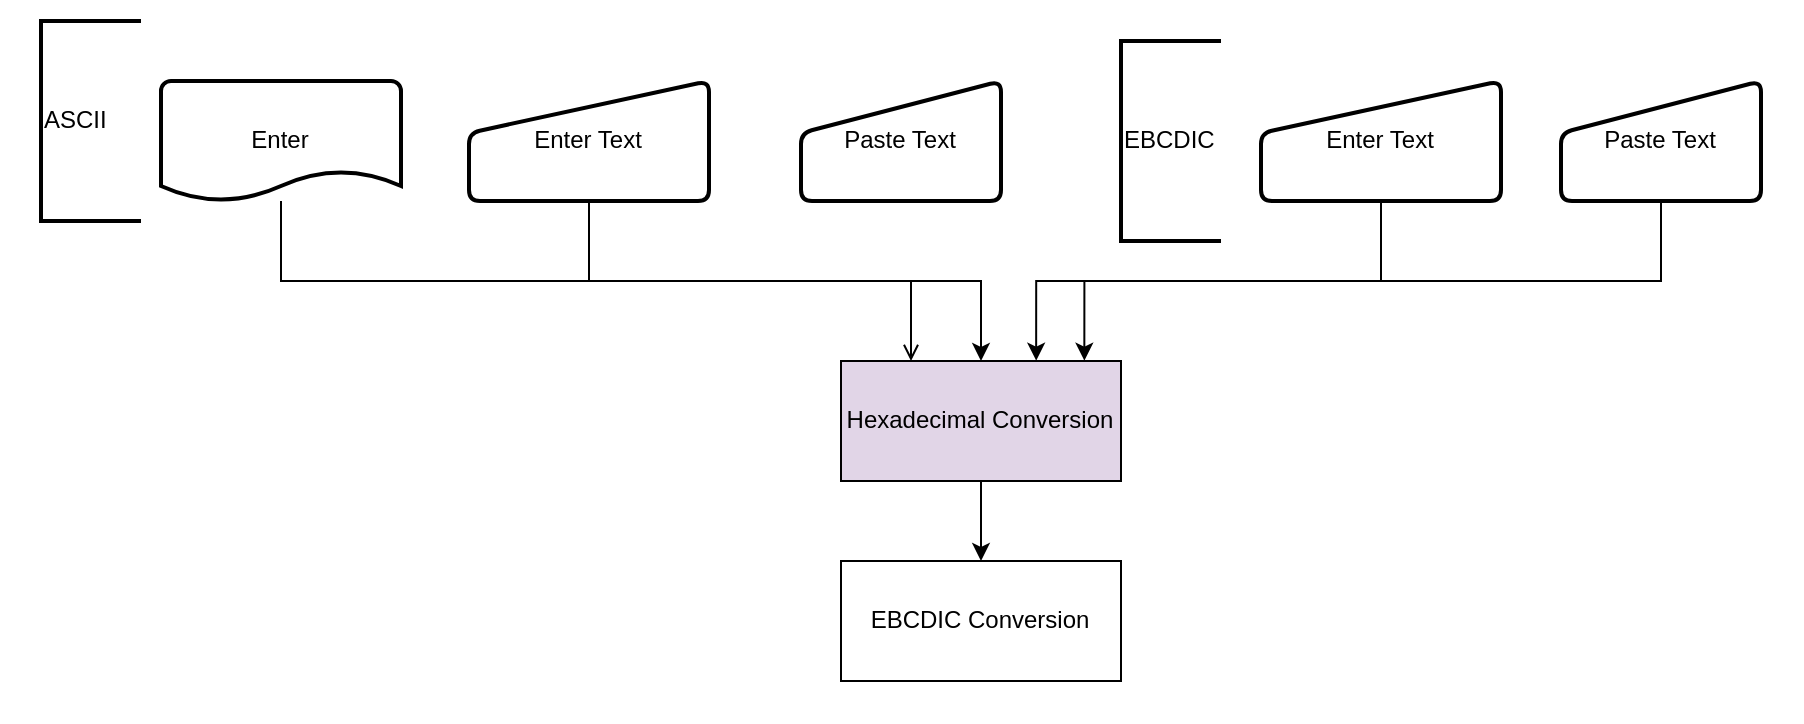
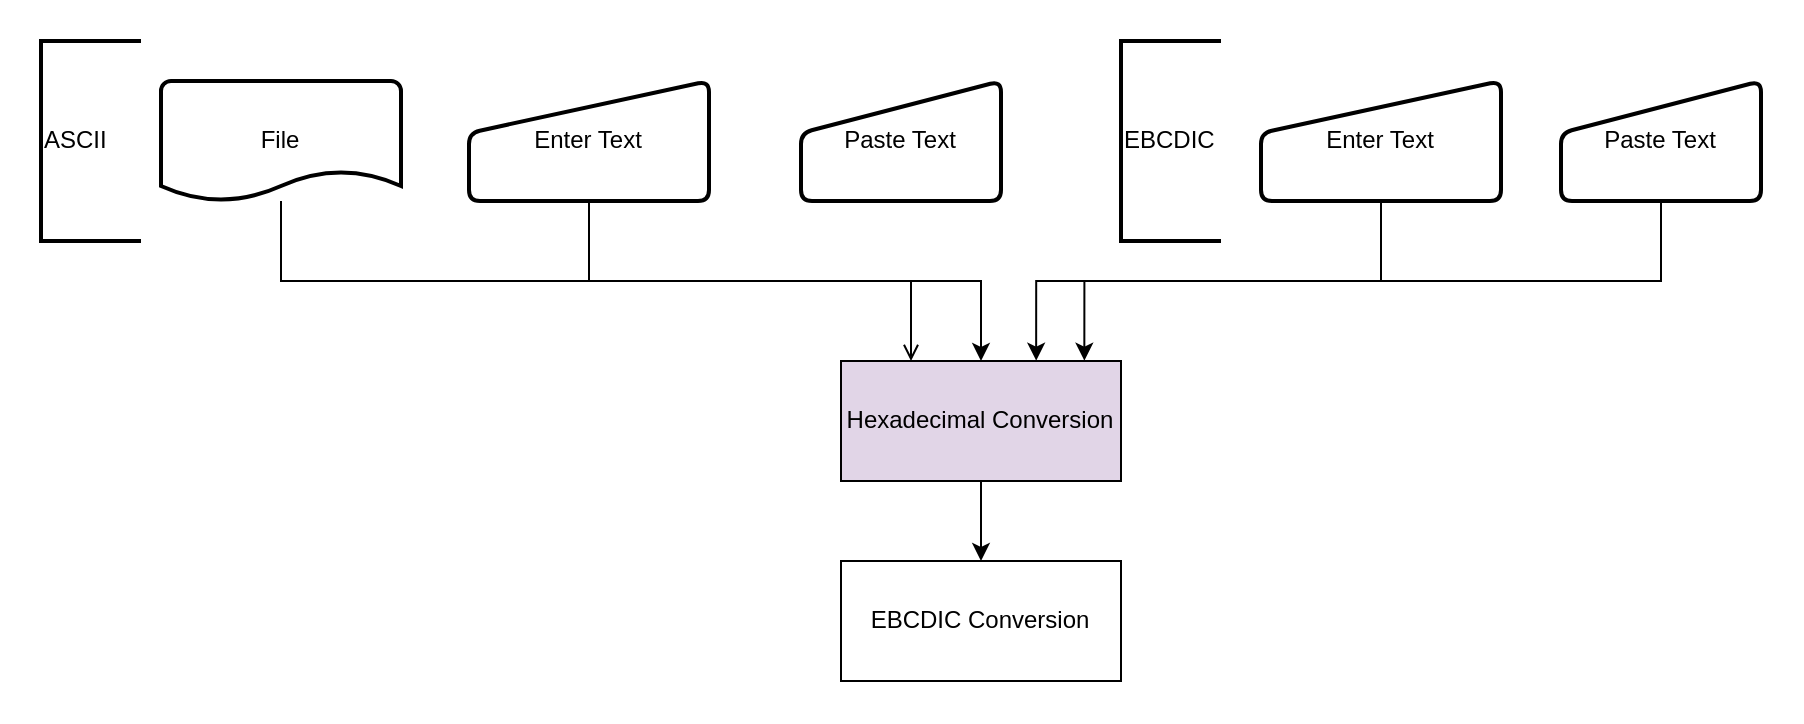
  <mxCell id="0" />
  <mxCell id="1" parent="0" />
  <mxCell id="2" style="edgeStyle=orthogonalEdgeStyle;rounded=0;orthogonalLoop=1;jettySize=auto;html=1;entryX=0.25;entryY=0;entryDx=0;entryDy=0;endArrow=open;" edge="1" parent="1" source="3" target="15"><mxGeometry relative="1" as="geometry"><Array as="points"><mxPoint x="140" y="140" /><mxPoint x="455" y="140" /></Array></mxGeometry></mxCell>
- <mxCell id="3" value="Enter" style="strokeWidth=2;html=1;shape=mxgraph.flowchart.document2;whiteSpace=wrap;size=0.25;fontFamily=Helvetica;fontSize=12;fontColor=#000000;align=center;strokeColor=#000000;fillColor=#ffffff;" vertex="1" parent="1"><mxGeometry x="80" y="40" width="120" height="60" as="geometry" /></mxCell>
+ <mxCell id="3" value="File" style="strokeWidth=2;html=1;shape=mxgraph.flowchart.document2;whiteSpace=wrap;size=0.25;fontFamily=Helvetica;fontSize=12;fontColor=#000000;align=center;strokeColor=#000000;fillColor=#ffffff;" vertex="1" parent="1"><mxGeometry x="80" y="40" width="120" height="60" as="geometry" /></mxCell>
  <mxCell id="4" style="edgeStyle=orthogonalEdgeStyle;rounded=0;orthogonalLoop=1;jettySize=auto;html=1;" edge="1" parent="1" source="5" target="15"><mxGeometry relative="1" as="geometry"><Array as="points"><mxPoint x="294" y="140" /><mxPoint x="490" y="140" /></Array></mxGeometry></mxCell>
  <mxCell id="5" value="Enter Text" style="html=1;strokeWidth=2;shape=manualInput;whiteSpace=wrap;rounded=1;size=26;arcSize=11;fontFamily=Helvetica;fontSize=12;fontColor=#000000;align=center;strokeColor=#000000;fillColor=#ffffff;" vertex="1" parent="1"><mxGeometry x="234" y="40" width="120" height="60" as="geometry" /></mxCell>
  <mxCell id="6" value="EBCDIC Conversion" style="rounded=0;whiteSpace=wrap;html=1;" vertex="1" parent="1"><mxGeometry x="420" y="280" width="140" height="60" as="geometry" /></mxCell>
- <mxCell id="7" value="ASCII" style="strokeWidth=2;html=1;shape=mxgraph.flowchart.annotation_1;align=left;pointerEvents=1;" vertex="1" parent="1"><mxGeometry x="20" y="10" width="50" height="100" as="geometry" /></mxCell>
+ <mxCell id="7" value="ASCII" style="strokeWidth=2;html=1;shape=mxgraph.flowchart.annotation_1;align=left;pointerEvents=1;" vertex="1" parent="1"><mxGeometry x="20" y="20" width="50" height="100" as="geometry" /></mxCell>
  <mxCell id="8" value="Paste Text" style="html=1;strokeWidth=2;shape=manualInput;whiteSpace=wrap;rounded=1;size=26;arcSize=11;" vertex="1" parent="1"><mxGeometry x="400" y="40" width="100" height="60" as="geometry" /></mxCell>
  <mxCell id="9" value="EBCDIC" style="strokeWidth=2;html=1;shape=mxgraph.flowchart.annotation_1;align=left;pointerEvents=1;" vertex="1" parent="1"><mxGeometry x="560" y="20" width="50" height="100" as="geometry" /></mxCell>
  <mxCell id="10" style="edgeStyle=orthogonalEdgeStyle;rounded=0;orthogonalLoop=1;jettySize=auto;html=1;entryX=0.697;entryY=-0.003;entryDx=0;entryDy=0;entryPerimeter=0;" edge="1" parent="1" source="11" target="15"><mxGeometry relative="1" as="geometry"><Array as="points"><mxPoint x="690" y="140" /><mxPoint x="518" y="140" /></Array></mxGeometry></mxCell>
  <mxCell id="11" value="Enter Text" style="html=1;strokeWidth=2;shape=manualInput;whiteSpace=wrap;rounded=1;size=26;arcSize=11;fontFamily=Helvetica;fontSize=12;fontColor=#000000;align=center;strokeColor=#000000;fillColor=#ffffff;" vertex="1" parent="1"><mxGeometry x="630" y="40" width="120" height="60" as="geometry" /></mxCell>
  <mxCell id="12" style="edgeStyle=orthogonalEdgeStyle;rounded=0;orthogonalLoop=1;jettySize=auto;html=1;entryX=0.869;entryY=-0.003;entryDx=0;entryDy=0;entryPerimeter=0;" edge="1" parent="1" source="13" target="15"><mxGeometry relative="1" as="geometry"><Array as="points"><mxPoint x="830" y="140" /><mxPoint x="542" y="140" /></Array></mxGeometry></mxCell>
  <mxCell id="13" value="Paste Text" style="html=1;strokeWidth=2;shape=manualInput;whiteSpace=wrap;rounded=1;size=26;arcSize=11;" vertex="1" parent="1"><mxGeometry x="780" y="40" width="100" height="60" as="geometry" /></mxCell>
  <mxCell id="14" style="edgeStyle=orthogonalEdgeStyle;rounded=0;orthogonalLoop=1;jettySize=auto;html=1;entryX=0.5;entryY=0;entryDx=0;entryDy=0;" edge="1" parent="1" source="15" target="6"><mxGeometry relative="1" as="geometry" /></mxCell>
  <mxCell id="15" value="Hexadecimal Conversion" style="rounded=0;whiteSpace=wrap;html=1;fillColor=#e1d5e7;" vertex="1" parent="1"><mxGeometry x="420" y="180" width="140" height="60" as="geometry" /></mxCell>
